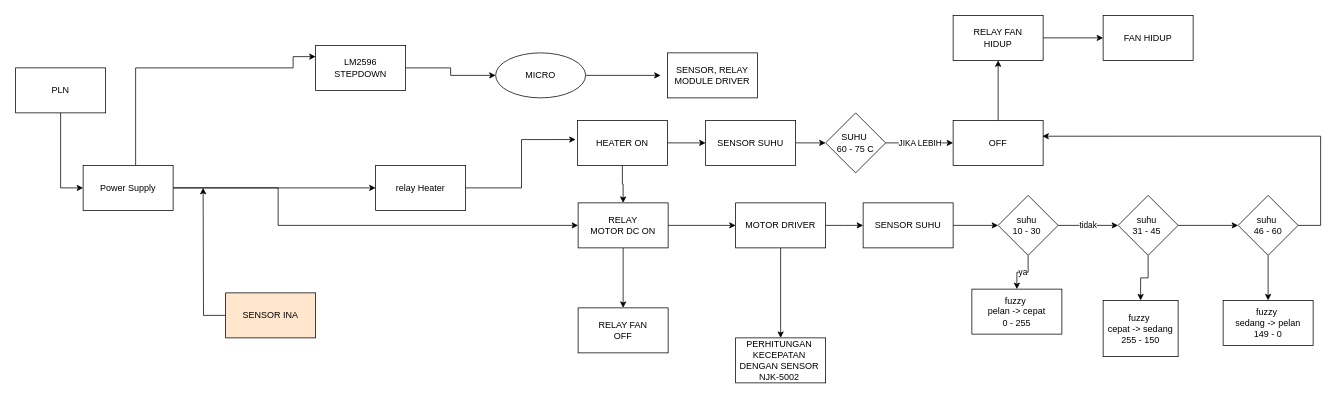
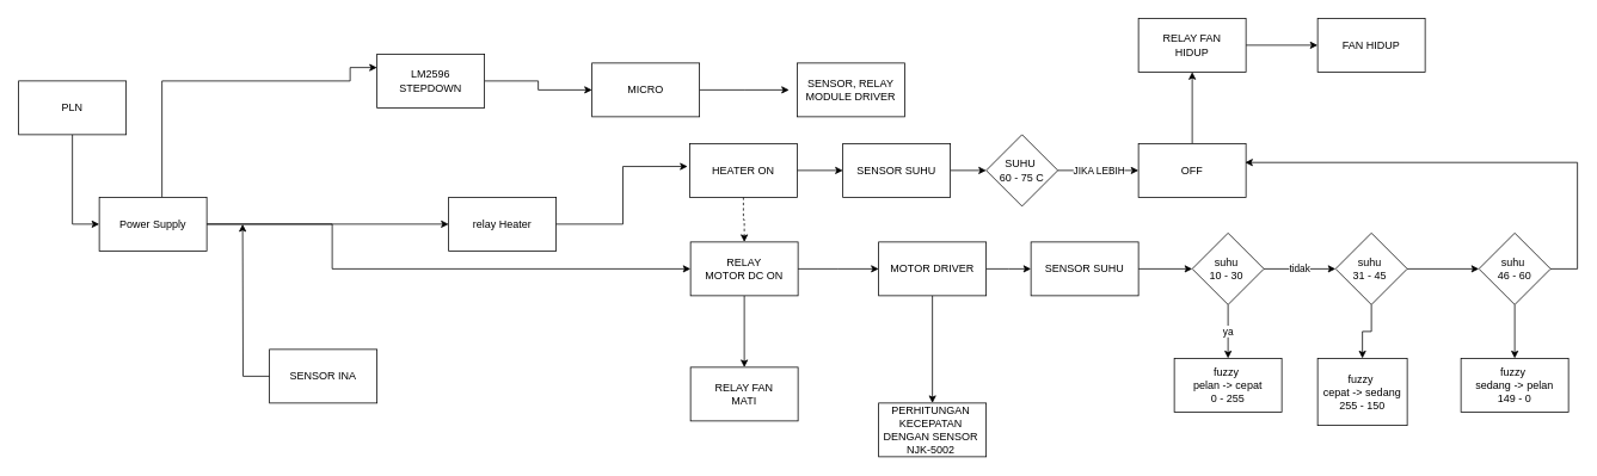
  <mxCell id="0" />
  <mxCell id="1" parent="0" />
  <mxCell id="2" value="relay Heater" style="rounded=0;whiteSpace=wrap;html=1;" vertex="1" parent="1"><mxGeometry x="500" y="220" width="120" height="60" as="geometry" /></mxCell>
  <mxCell id="3" style="edgeStyle=orthogonalEdgeStyle;rounded=0;orthogonalLoop=1;jettySize=auto;html=1;entryX=0;entryY=0.5;entryDx=0;entryDy=0;" edge="1" parent="1" source="6" target="2"><mxGeometry relative="1" as="geometry" /></mxCell>
  <mxCell id="4" style="edgeStyle=orthogonalEdgeStyle;rounded=0;orthogonalLoop=1;jettySize=auto;html=1;entryX=0;entryY=0.5;entryDx=0;entryDy=0;" edge="1" parent="1" source="6" target="20"><mxGeometry relative="1" as="geometry"><Array as="points"><mxPoint x="370" y="300" /></Array></mxGeometry></mxCell>
  <mxCell id="5" style="edgeStyle=orthogonalEdgeStyle;rounded=0;orthogonalLoop=1;jettySize=auto;html=1;entryX=0;entryY=0.25;entryDx=0;entryDy=0;" edge="1" parent="1" source="6" target="46"><mxGeometry relative="1" as="geometry"><Array as="points"><mxPoint x="180" y="90" /><mxPoint x="390" y="90" /></Array></mxGeometry></mxCell>
  <mxCell id="6" value="Power Supply" style="rounded=0;whiteSpace=wrap;html=1;" vertex="1" parent="1"><mxGeometry x="110" y="220" width="120" height="60" as="geometry" /></mxCell>
  <mxCell id="7" value="" style="edgeStyle=orthogonalEdgeStyle;rounded=0;orthogonalLoop=1;jettySize=auto;html=1;" edge="1" parent="1" source="9" target="16"><mxGeometry relative="1" as="geometry" /></mxCell>
- <mxCell id="8" style="edgeStyle=orthogonalEdgeStyle;rounded=0;orthogonalLoop=1;jettySize=auto;html=1;" edge="1" parent="1" source="9" target="20"><mxGeometry relative="1" as="geometry" /></mxCell>
+ <mxCell id="8" style="edgeStyle=orthogonalEdgeStyle;rounded=0;orthogonalLoop=1;jettySize=auto;html=1;dashed=1;" edge="1" parent="1" source="9" target="20"><mxGeometry relative="1" as="geometry" /></mxCell>
  <mxCell id="9" value="HEATER ON" style="rounded=0;whiteSpace=wrap;html=1;" vertex="1" parent="1"><mxGeometry x="769" y="160" width="120" height="60" as="geometry" /></mxCell>
  <mxCell id="10" value="" style="edgeStyle=orthogonalEdgeStyle;rounded=0;orthogonalLoop=1;jettySize=auto;html=1;" edge="1" parent="1" source="12" target="14"><mxGeometry relative="1" as="geometry" /></mxCell>
  <mxCell id="11" value="JIKA LEBIH" style="edgeLabel;html=1;align=center;verticalAlign=middle;resizable=0;points=[];" vertex="1" connectable="0" parent="10"><mxGeometry x="0.002" y="1" relative="1" as="geometry"><mxPoint as="offset" /></mxGeometry></mxCell>
  <mxCell id="12" value="SUHU&amp;nbsp;&lt;br&gt;60 - 75 C" style="rhombus;whiteSpace=wrap;html=1;" vertex="1" parent="1"><mxGeometry x="1100" y="150" width="80" height="80" as="geometry" /></mxCell>
  <mxCell id="13" value="" style="edgeStyle=orthogonalEdgeStyle;rounded=0;orthogonalLoop=1;jettySize=auto;html=1;" edge="1" parent="1" source="14" target="39"><mxGeometry relative="1" as="geometry" /></mxCell>
  <mxCell id="14" value="OFF" style="whiteSpace=wrap;html=1;" vertex="1" parent="1"><mxGeometry x="1270" y="160" width="120" height="60" as="geometry" /></mxCell>
  <mxCell id="15" style="edgeStyle=orthogonalEdgeStyle;rounded=0;orthogonalLoop=1;jettySize=auto;html=1;entryX=0;entryY=0.5;entryDx=0;entryDy=0;" edge="1" parent="1" source="16" target="12"><mxGeometry relative="1" as="geometry" /></mxCell>
  <mxCell id="16" value="SENSOR SUHU" style="rounded=0;whiteSpace=wrap;html=1;" vertex="1" parent="1"><mxGeometry x="940" y="160" width="120" height="60" as="geometry" /></mxCell>
  <mxCell id="17" style="edgeStyle=orthogonalEdgeStyle;rounded=0;orthogonalLoop=1;jettySize=auto;html=1;entryX=-0.019;entryY=0.426;entryDx=0;entryDy=0;entryPerimeter=0;" edge="1" parent="1" source="2" target="9"><mxGeometry relative="1" as="geometry" /></mxCell>
  <mxCell id="18" style="edgeStyle=orthogonalEdgeStyle;rounded=0;orthogonalLoop=1;jettySize=auto;html=1;" edge="1" parent="1" source="20"><mxGeometry relative="1" as="geometry"><mxPoint x="980" y="300" as="targetPoint" /></mxGeometry></mxCell>
  <mxCell id="19" value="" style="edgeStyle=orthogonalEdgeStyle;rounded=0;orthogonalLoop=1;jettySize=auto;html=1;" edge="1" parent="1" source="20" target="40"><mxGeometry relative="1" as="geometry" /></mxCell>
  <mxCell id="20" value="RELAY&lt;div&gt;MOTOR DC ON&lt;/div&gt;" style="whiteSpace=wrap;html=1;rounded=0;" vertex="1" parent="1"><mxGeometry x="770" y="270" width="120" height="60" as="geometry" /></mxCell>
  <mxCell id="21" value="" style="edgeStyle=orthogonalEdgeStyle;rounded=0;orthogonalLoop=1;jettySize=auto;html=1;" edge="1" parent="1" source="23"><mxGeometry relative="1" as="geometry"><mxPoint x="1150" y="300" as="targetPoint" /></mxGeometry></mxCell>
  <mxCell id="22" style="edgeStyle=orthogonalEdgeStyle;rounded=0;orthogonalLoop=1;jettySize=auto;html=1;" edge="1" parent="1" source="23" target="42"><mxGeometry relative="1" as="geometry"><mxPoint x="1040" y="480" as="targetPoint" /></mxGeometry></mxCell>
  <mxCell id="23" value="MOTOR DRIVER" style="whiteSpace=wrap;html=1;rounded=0;" vertex="1" parent="1"><mxGeometry x="980" y="270" width="120" height="60" as="geometry" /></mxCell>
  <mxCell id="24" value="" style="edgeStyle=orthogonalEdgeStyle;rounded=0;orthogonalLoop=1;jettySize=auto;html=1;" edge="1" parent="1" source="25" target="28"><mxGeometry relative="1" as="geometry" /></mxCell>
  <mxCell id="25" value="SENSOR SUHU" style="rounded=0;whiteSpace=wrap;html=1;" vertex="1" parent="1"><mxGeometry x="1150" y="270" width="120" height="60" as="geometry" /></mxCell>
  <mxCell id="26" value="ya" style="edgeStyle=orthogonalEdgeStyle;rounded=0;orthogonalLoop=1;jettySize=auto;html=1;" edge="1" parent="1" source="28" target="29"><mxGeometry relative="1" as="geometry" /></mxCell>
  <mxCell id="27" value="tidak" style="edgeStyle=orthogonalEdgeStyle;rounded=0;orthogonalLoop=1;jettySize=auto;html=1;" edge="1" parent="1" source="28" target="32"><mxGeometry relative="1" as="geometry" /></mxCell>
  <mxCell id="28" value="suhu&amp;nbsp;&lt;div&gt;10 - 30&amp;nbsp;&lt;/div&gt;" style="rhombus;whiteSpace=wrap;html=1;rounded=0;" vertex="1" parent="1"><mxGeometry x="1330" y="260" width="80" height="80" as="geometry" /></mxCell>
- <mxCell id="29" value="fuzzy&amp;nbsp;&lt;br&gt;pelan -&amp;gt; cepat&lt;div&gt;0 - 255&lt;/div&gt;" style="whiteSpace=wrap;html=1;rounded=0;" vertex="1" parent="1"><mxGeometry x="1295" y="385" width="120" height="60" as="geometry" /></mxCell>
+ <mxCell id="29" value="fuzzy&amp;nbsp;&lt;br&gt;pelan -&amp;gt; cepat&lt;div&gt;0 - 255&lt;/div&gt;" style="whiteSpace=wrap;html=1;rounded=0;" vertex="1" parent="1"><mxGeometry x="1310" y="400" width="120" height="60" as="geometry" /></mxCell>
  <mxCell id="30" value="" style="edgeStyle=orthogonalEdgeStyle;rounded=0;orthogonalLoop=1;jettySize=auto;html=1;" edge="1" parent="1" source="32" target="33"><mxGeometry relative="1" as="geometry" /></mxCell>
  <mxCell id="31" value="" style="edgeStyle=orthogonalEdgeStyle;rounded=0;orthogonalLoop=1;jettySize=auto;html=1;" edge="1" parent="1" source="32" target="35"><mxGeometry relative="1" as="geometry" /></mxCell>
  <mxCell id="32" value="suhu&amp;nbsp;&lt;div&gt;31 - 45&amp;nbsp;&lt;/div&gt;" style="rhombus;whiteSpace=wrap;html=1;rounded=0;" vertex="1" parent="1"><mxGeometry x="1490" y="260" width="80" height="80" as="geometry" /></mxCell>
  <mxCell id="33" value="fuzzy&amp;nbsp;&lt;br&gt;cepat -&amp;gt; sedang&lt;div&gt;255 - 150&lt;/div&gt;" style="whiteSpace=wrap;html=1;rounded=0;" vertex="1" parent="1"><mxGeometry x="1470" y="400" width="100" height="75" as="geometry" /></mxCell>
  <mxCell id="34" style="edgeStyle=orthogonalEdgeStyle;rounded=0;orthogonalLoop=1;jettySize=auto;html=1;entryX=0.5;entryY=0;entryDx=0;entryDy=0;" edge="1" parent="1" source="35" target="36"><mxGeometry relative="1" as="geometry" /></mxCell>
  <mxCell id="35" value="suhu&amp;nbsp;&lt;div&gt;46 - 60&lt;/div&gt;" style="rhombus;whiteSpace=wrap;html=1;rounded=0;" vertex="1" parent="1"><mxGeometry x="1650" y="260" width="80" height="80" as="geometry" /></mxCell>
  <mxCell id="36" value="fuzzy&amp;nbsp;&lt;br&gt;sedang -&amp;gt; pelan&lt;div&gt;149 - 0&lt;/div&gt;" style="whiteSpace=wrap;html=1;rounded=0;" vertex="1" parent="1"><mxGeometry x="1630" y="400" width="120" height="60" as="geometry" /></mxCell>
  <mxCell id="37" style="edgeStyle=orthogonalEdgeStyle;rounded=0;orthogonalLoop=1;jettySize=auto;html=1;entryX=0.992;entryY=0.352;entryDx=0;entryDy=0;entryPerimeter=0;" edge="1" parent="1" source="35" target="14"><mxGeometry relative="1" as="geometry"><Array as="points"><mxPoint x="1760" y="300" /><mxPoint x="1760" y="181" /></Array></mxGeometry></mxCell>
  <mxCell id="38" value="" style="edgeStyle=orthogonalEdgeStyle;rounded=0;orthogonalLoop=1;jettySize=auto;html=1;" edge="1" parent="1" source="39" target="41"><mxGeometry relative="1" as="geometry" /></mxCell>
  <mxCell id="39" value="RELAY FAN&lt;div&gt;HIDUP&lt;/div&gt;" style="whiteSpace=wrap;html=1;" vertex="1" parent="1"><mxGeometry x="1270" y="20" width="120" height="60" as="geometry" /></mxCell>
- <mxCell id="40" value="&lt;div&gt;RELAY FAN&lt;/div&gt;OFF" style="whiteSpace=wrap;html=1;rounded=0;" vertex="1" parent="1"><mxGeometry x="770" y="410" width="120" height="60" as="geometry" /></mxCell>
+ <mxCell id="40" value="&lt;div&gt;RELAY FAN&lt;/div&gt;MATI" style="whiteSpace=wrap;html=1;rounded=0;" vertex="1" parent="1"><mxGeometry x="770" y="410" width="120" height="60" as="geometry" /></mxCell>
  <mxCell id="41" value="FAN HIDUP" style="whiteSpace=wrap;html=1;" vertex="1" parent="1"><mxGeometry x="1470" y="20" width="120" height="60" as="geometry" /></mxCell>
  <mxCell id="42" value="PERHITUNGAN&amp;nbsp;&lt;div&gt;KECEPATAN&amp;nbsp;&lt;/div&gt;&lt;div&gt;DENGAN SENSOR&amp;nbsp;&lt;/div&gt;&lt;div&gt;NJK-5002&amp;nbsp;&lt;/div&gt;" style="rounded=0;whiteSpace=wrap;html=1;" vertex="1" parent="1"><mxGeometry x="980" y="450" width="120" height="60" as="geometry" /></mxCell>
  <mxCell id="43" style="edgeStyle=orthogonalEdgeStyle;rounded=0;orthogonalLoop=1;jettySize=auto;html=1;entryX=0;entryY=0.5;entryDx=0;entryDy=0;" edge="1" parent="1" source="44" target="6"><mxGeometry relative="1" as="geometry"><mxPoint x="70" y="220" as="targetPoint" /><Array as="points"><mxPoint x="80" y="250" /></Array></mxGeometry></mxCell>
  <mxCell id="44" value="PLN" style="rounded=0;whiteSpace=wrap;html=1;" vertex="1" parent="1"><mxGeometry x="20" y="90" width="120" height="60" as="geometry" /></mxCell>
  <mxCell id="45" value="" style="edgeStyle=orthogonalEdgeStyle;rounded=0;orthogonalLoop=1;jettySize=auto;html=1;" edge="1" parent="1" source="46" target="48"><mxGeometry relative="1" as="geometry" /></mxCell>
  <mxCell id="46" value="LM2596&lt;br&gt;STEPDOWN" style="rounded=0;whiteSpace=wrap;html=1;" vertex="1" parent="1"><mxGeometry x="420" y="60" width="120" height="60" as="geometry" /></mxCell>
  <mxCell id="47" style="edgeStyle=orthogonalEdgeStyle;rounded=0;orthogonalLoop=1;jettySize=auto;html=1;" edge="1" parent="1" source="48"><mxGeometry relative="1" as="geometry"><mxPoint x="880" y="100" as="targetPoint" /></mxGeometry></mxCell>
- <mxCell id="48" value="MICRO" style="ellipse;whiteSpace=wrap;html=1;" vertex="1" parent="1"><mxGeometry x="660" y="70" width="120" height="60" as="geometry" /></mxCell>
+ <mxCell id="48" value="MICRO" style="whiteSpace=wrap;html=1;rounded=0;" vertex="1" parent="1"><mxGeometry x="660" y="70" width="120" height="60" as="geometry" /></mxCell>
  <mxCell id="49" value="SENSOR, RELAY&lt;div&gt;MODULE DRIVER&lt;/div&gt;" style="whiteSpace=wrap;html=1;rounded=0;" vertex="1" parent="1"><mxGeometry x="889" y="70" width="120" height="60" as="geometry" /></mxCell>
  <mxCell id="50" style="edgeStyle=orthogonalEdgeStyle;rounded=0;orthogonalLoop=1;jettySize=auto;html=1;" edge="1" parent="1" source="51"><mxGeometry relative="1" as="geometry"><mxPoint x="270" y="250" as="targetPoint" /></mxGeometry></mxCell>
- <mxCell id="51" value="SENSOR INA" style="rounded=0;whiteSpace=wrap;html=1;fillColor=#ffe6cc;" vertex="1" parent="1"><mxGeometry x="300" y="390" width="120" height="60" as="geometry" /></mxCell>
+ <mxCell id="51" value="SENSOR INA" style="rounded=0;whiteSpace=wrap;html=1;" vertex="1" parent="1"><mxGeometry x="300" y="390" width="120" height="60" as="geometry" /></mxCell>
